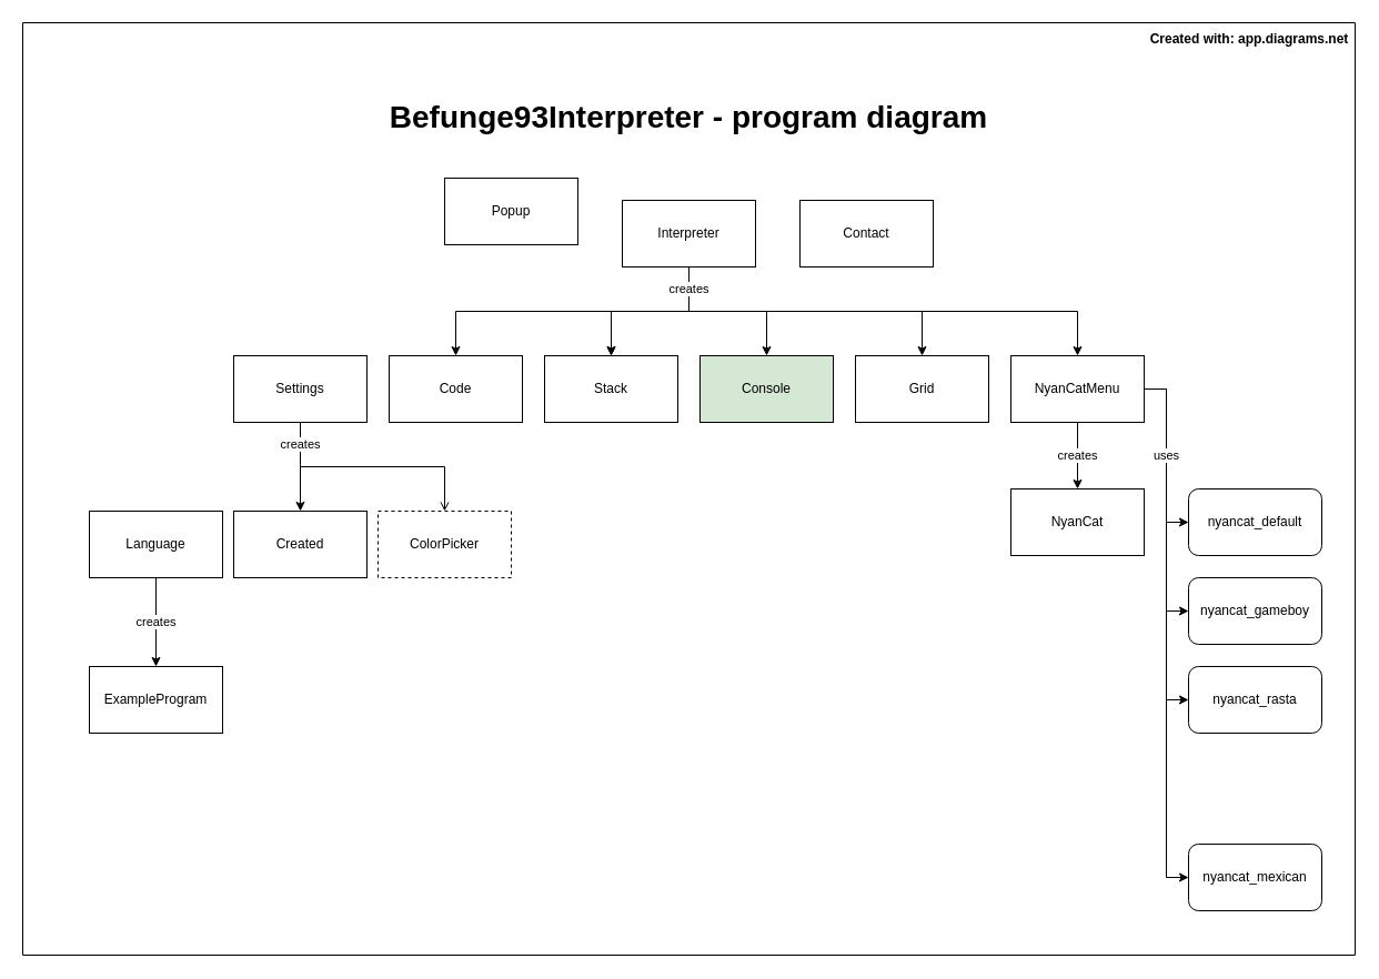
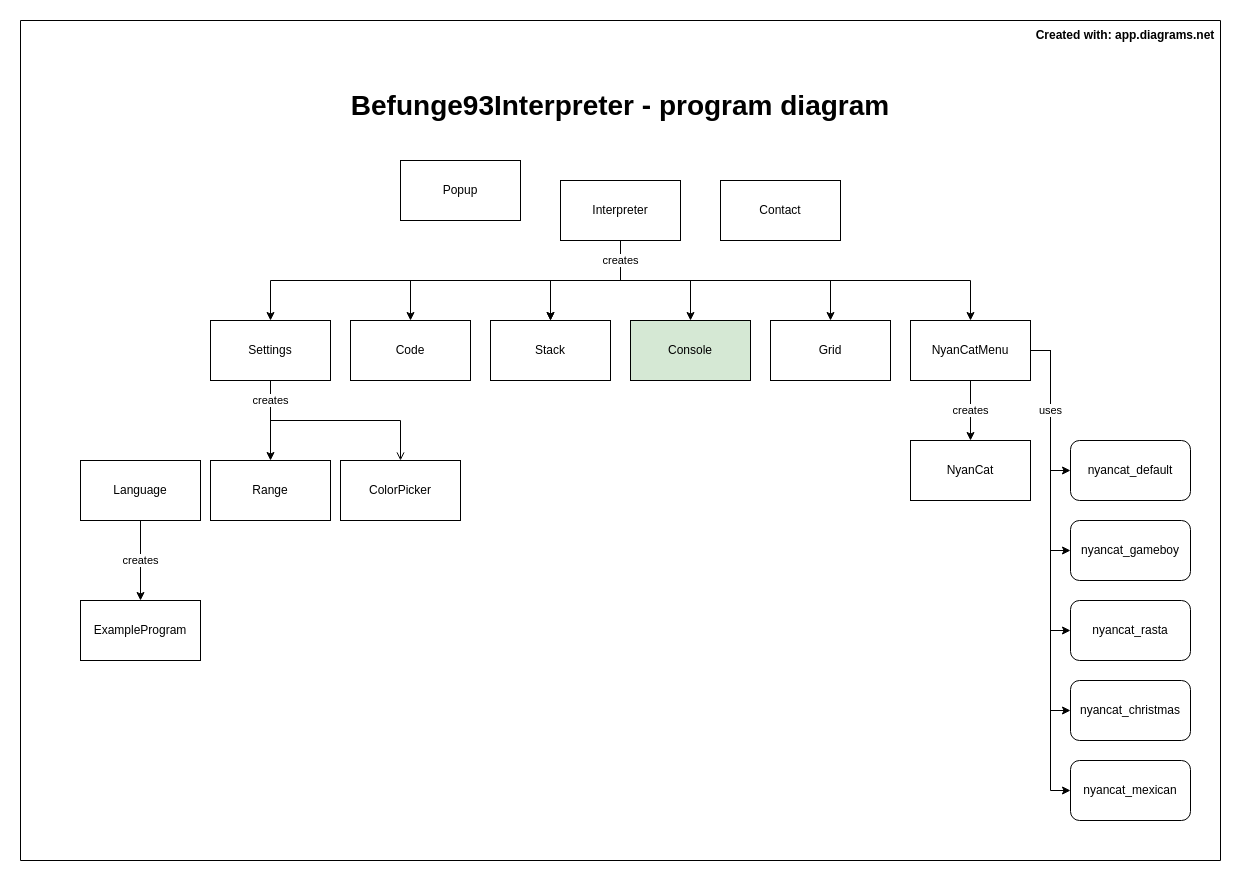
  <mxCell id="0" />
  <mxCell id="1" parent="0" />
  <mxCell id="2" value="" style="swimlane;startSize=0;strokeColor=default;strokeWidth=1;" parent="1" vertex="1"><mxGeometry width="1200" height="840" as="geometry" x="20" y="20"><mxRectangle width="50" height="40" as="alternateBounds" /></mxGeometry></mxCell>
+ <mxCell id="3" style="edgeStyle=orthogonalEdgeStyle;rounded=0;orthogonalLoop=1;jettySize=auto;html=1;entryX=0.5;entryY=0;entryDx=0;entryDy=0;" edge="1" parent="2" source="10" target="33"><mxGeometry relative="1" as="geometry"><Array as="points"><mxPoint x="600" y="260" /><mxPoint x="250" y="260" /></Array></mxGeometry></mxCell>
  <mxCell id="4" style="edgeStyle=orthogonalEdgeStyle;rounded=0;orthogonalLoop=1;jettySize=auto;html=1;entryX=0.5;entryY=0;entryDx=0;entryDy=0;" edge="1" parent="2" source="10" target="29"><mxGeometry relative="1" as="geometry"><Array as="points"><mxPoint x="600" y="260" /><mxPoint x="390" y="260" /></Array></mxGeometry></mxCell>
  <mxCell id="5" style="edgeStyle=orthogonalEdgeStyle;rounded=0;orthogonalLoop=1;jettySize=auto;html=1;exitX=0.5;exitY=1;exitDx=0;exitDy=0;entryX=0.5;entryY=0;entryDx=0;entryDy=0;" edge="1" parent="2" source="10" target="28"><mxGeometry relative="1" as="geometry"><Array as="points"><mxPoint x="600" y="260" /><mxPoint x="530" y="260" /></Array></mxGeometry></mxCell>
  <mxCell id="6" style="edgeStyle=orthogonalEdgeStyle;rounded=0;orthogonalLoop=1;jettySize=auto;html=1;entryX=0.5;entryY=0;entryDx=0;entryDy=0;" edge="1" parent="2" source="10" target="27"><mxGeometry relative="1" as="geometry"><Array as="points"><mxPoint x="600" y="260" /><mxPoint x="670" y="260" /></Array></mxGeometry></mxCell>
  <mxCell id="7" value="" style="edgeStyle=orthogonalEdgeStyle;rounded=0;orthogonalLoop=1;jettySize=auto;html=1;" edge="1" parent="2" source="10" target="28"><mxGeometry relative="1" as="geometry" /></mxCell>
  <mxCell id="8" style="edgeStyle=orthogonalEdgeStyle;rounded=0;orthogonalLoop=1;jettySize=auto;html=1;entryX=0.5;entryY=0;entryDx=0;entryDy=0;" edge="1" parent="2" source="10" target="30"><mxGeometry relative="1" as="geometry"><Array as="points"><mxPoint x="600" y="260" /><mxPoint x="810" y="260" /></Array></mxGeometry></mxCell>
  <mxCell id="9" value="creates" style="edgeStyle=orthogonalEdgeStyle;rounded=0;orthogonalLoop=1;jettySize=auto;html=1;entryX=0.5;entryY=0;entryDx=0;entryDy=0;" edge="1" parent="2" source="10" target="19"><mxGeometry x="-0.907" relative="1" as="geometry"><Array as="points"><mxPoint x="600" y="260" /><mxPoint x="950" y="260" /></Array><mxPoint as="offset" /></mxGeometry></mxCell>
  <mxCell id="10" value="Interpreter" style="rounded=0;whiteSpace=wrap;html=1;" parent="2" vertex="1"><mxGeometry x="540" y="160" width="120" height="60" as="geometry" /></mxCell>
  <mxCell id="11" value="Created with: app.diagrams.net" style="text;html=1;strokeColor=none;fillColor=none;align=center;verticalAlign=middle;whiteSpace=wrap;rounded=0;strokeWidth=2;fontStyle=1" parent="2" vertex="1"><mxGeometry x="1010" width="190" height="30" as="geometry" /></mxCell>
  <mxCell id="12" value="&lt;font style=&quot;font-size: 28px;&quot;&gt;&lt;b style=&quot;&quot;&gt;Befunge93Interpreter -&amp;nbsp;&lt;/b&gt;&lt;b&gt;program diagram&lt;/b&gt;&lt;br&gt;&lt;/font&gt;" style="text;html=1;strokeColor=none;fillColor=none;align=center;verticalAlign=middle;whiteSpace=wrap;rounded=0;fontSize=24;" parent="2" vertex="1"><mxGeometry x="300.08" y="60" width="600" height="50" as="geometry" /></mxCell>
  <mxCell id="13" value="creates" style="edgeStyle=orthogonalEdgeStyle;rounded=0;orthogonalLoop=1;jettySize=auto;html=1;entryX=0.5;entryY=0;entryDx=0;entryDy=0;" edge="1" parent="2" source="19" target="20"><mxGeometry relative="1" as="geometry" /></mxCell>
  <mxCell id="14" value="" style="edgeStyle=orthogonalEdgeStyle;rounded=0;orthogonalLoop=1;jettySize=auto;html=1;" edge="1" parent="2" source="19" target="21"><mxGeometry relative="1" as="geometry"><Array as="points"><mxPoint x="1030" y="330" /><mxPoint x="1030" y="450" /></Array></mxGeometry></mxCell>
  <mxCell id="15" style="edgeStyle=orthogonalEdgeStyle;rounded=0;orthogonalLoop=1;jettySize=auto;html=1;entryX=0;entryY=0.5;entryDx=0;entryDy=0;" edge="1" parent="2" source="19" target="23"><mxGeometry relative="1" as="geometry" /></mxCell>
  <mxCell id="16" style="edgeStyle=orthogonalEdgeStyle;rounded=0;orthogonalLoop=1;jettySize=auto;html=1;entryX=0;entryY=0.5;entryDx=0;entryDy=0;" edge="1" parent="2" source="19" target="24"><mxGeometry relative="1" as="geometry" /></mxCell>
+ <mxCell id="17" style="edgeStyle=orthogonalEdgeStyle;rounded=0;orthogonalLoop=1;jettySize=auto;html=1;entryX=0;entryY=0.5;entryDx=0;entryDy=0;" edge="1" parent="2" source="19" target="22"><mxGeometry relative="1" as="geometry" /></mxCell>
  <mxCell id="18" value="uses" style="edgeStyle=orthogonalEdgeStyle;rounded=0;orthogonalLoop=1;jettySize=auto;html=1;entryX=0;entryY=0.5;entryDx=0;entryDy=0;" edge="1" parent="2" source="19" target="25"><mxGeometry x="-0.667" relative="1" as="geometry"><mxPoint as="offset" /></mxGeometry></mxCell>
  <mxCell id="19" value="NyanCatMenu" style="rounded=0;whiteSpace=wrap;html=1;" vertex="1" parent="2"><mxGeometry x="890" y="300" width="120" height="60" as="geometry" /></mxCell>
  <mxCell id="20" value="NyanCat" style="rounded=0;whiteSpace=wrap;html=1;" vertex="1" parent="2"><mxGeometry x="890" y="420" width="120" height="60" as="geometry" /></mxCell>
  <mxCell id="21" value="nyancat_default" style="rounded=1;whiteSpace=wrap;html=1;" vertex="1" parent="2"><mxGeometry x="1050" y="420" width="120" height="60" as="geometry" /></mxCell>
+ <mxCell id="22" value="nyancat_christmas" style="rounded=1;whiteSpace=wrap;html=1;" vertex="1" parent="2"><mxGeometry x="1050" y="660" width="120" height="60" as="geometry" /></mxCell>
  <mxCell id="23" value="nyancat_gameboy" style="rounded=1;whiteSpace=wrap;html=1;" vertex="1" parent="2"><mxGeometry x="1050" y="500" width="120" height="60" as="geometry" /></mxCell>
  <mxCell id="24" value="nyancat_rasta" style="rounded=1;whiteSpace=wrap;html=1;" vertex="1" parent="2"><mxGeometry x="1050" y="580" width="120" height="60" as="geometry" /></mxCell>
  <mxCell id="25" value="nyancat_mexican" style="rounded=1;whiteSpace=wrap;html=1;" vertex="1" parent="2"><mxGeometry x="1050" y="740" width="120" height="60" as="geometry" /></mxCell>
  <mxCell id="26" value="Popup" style="rounded=0;whiteSpace=wrap;html=1;" vertex="1" parent="2"><mxGeometry x="380" y="140" width="120" height="60" as="geometry" /></mxCell>
  <mxCell id="27" value="Console" style="rounded=0;whiteSpace=wrap;html=1;fillColor=#d5e8d4;" vertex="1" parent="2"><mxGeometry x="610" y="300" width="120" height="60" as="geometry" /></mxCell>
  <mxCell id="28" value="Stack" style="rounded=0;whiteSpace=wrap;html=1;" vertex="1" parent="2"><mxGeometry x="470" y="300" width="120" height="60" as="geometry" /></mxCell>
  <mxCell id="29" value="Code" style="rounded=0;whiteSpace=wrap;html=1;" vertex="1" parent="2"><mxGeometry x="330" y="300" width="120" height="60" as="geometry" /></mxCell>
  <mxCell id="30" value="Grid" style="rounded=0;whiteSpace=wrap;html=1;" vertex="1" parent="2"><mxGeometry x="750" y="300" width="120" height="60" as="geometry" /></mxCell>
  <mxCell id="31" style="edgeStyle=orthogonalEdgeStyle;rounded=0;orthogonalLoop=1;jettySize=auto;html=1;entryX=0.5;entryY=0;entryDx=0;entryDy=0;" edge="1" parent="2" source="33" target="38"><mxGeometry relative="1" as="geometry" /></mxCell>
  <mxCell id="32" value="creates" style="edgeStyle=orthogonalEdgeStyle;rounded=0;orthogonalLoop=1;jettySize=auto;html=1;entryX=0.5;entryY=0;entryDx=0;entryDy=0;endArrow=open;" edge="1" parent="2" source="33" target="37"><mxGeometry x="-0.809" relative="1" as="geometry"><Array as="points"><mxPoint x="250" y="400" /><mxPoint x="380" y="400" /></Array><mxPoint as="offset" /></mxGeometry></mxCell>
  <mxCell id="33" value="Settings" style="rounded=0;whiteSpace=wrap;html=1;" vertex="1" parent="2"><mxGeometry x="190" y="300" width="120" height="60" as="geometry" /></mxCell>
  <mxCell id="34" value="creates" style="edgeStyle=orthogonalEdgeStyle;rounded=0;orthogonalLoop=1;jettySize=auto;html=1;entryX=0.5;entryY=0;entryDx=0;entryDy=0;" edge="1" parent="2" source="35" target="39"><mxGeometry relative="1" as="geometry" /></mxCell>
  <mxCell id="35" value="Language" style="rounded=0;whiteSpace=wrap;html=1;" vertex="1" parent="2"><mxGeometry x="60" y="440" width="120" height="60" as="geometry" /></mxCell>
  <mxCell id="36" value="Contact" style="rounded=0;whiteSpace=wrap;html=1;" vertex="1" parent="2"><mxGeometry x="700" y="160" width="120" height="60" as="geometry" /></mxCell>
- <mxCell id="37" value="ColorPicker" style="rounded=0;whiteSpace=wrap;html=1;dashed=1;" vertex="1" parent="2"><mxGeometry x="320" y="440" width="120" height="60" as="geometry" /></mxCell>
- <mxCell id="38" value="Created" style="rounded=0;whiteSpace=wrap;html=1;" vertex="1" parent="2"><mxGeometry x="190" y="440" width="120" height="60" as="geometry" /></mxCell>
+ <mxCell id="37" value="ColorPicker" style="rounded=0;whiteSpace=wrap;html=1;" vertex="1" parent="2"><mxGeometry x="320" y="440" width="120" height="60" as="geometry" /></mxCell>
+ <mxCell id="38" value="Range" style="rounded=0;whiteSpace=wrap;html=1;" vertex="1" parent="2"><mxGeometry x="190" y="440" width="120" height="60" as="geometry" /></mxCell>
  <mxCell id="39" value="ExampleProgram" style="rounded=0;whiteSpace=wrap;html=1;" vertex="1" parent="2"><mxGeometry x="60" y="580" width="120" height="60" as="geometry" /></mxCell>
